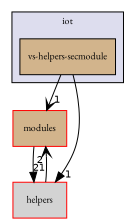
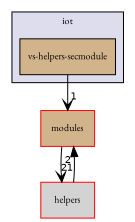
  digraph {
    compound=true
    fontname="EB Garamond"
    node [fillcolor=tan fontname="EB Garamond" fontsize=10 shape=box style=filled color=red]
    edge [arrowhead=vee fontname="EB Garamond" headlabel=1 labeldistance=1.5 labelfontname=Helvetica labelfontsize=10]
    n1 [label="vs-helpers-secmodule" pencolor=black color=""]
    n2 [label=modules]
    n3 [fillcolor=lightgrey label=helpers]
    subgraph cluster_1 {
      bgcolor="#ddddee"
      fontsize=10
      label=iot
      pencolor=black
      n1
    }
    n1 -> n2
-   n1 -> n3 [arrowhead=normal]
-   n2 -> n3 [arrowhead=normal headlabel=21]
-   n3 -> n2 [headlabel=2]
+   n2 -> n3 [headlabel=21]
+   n3 -> n2 [arrowhead=normal headlabel=2]
  }
